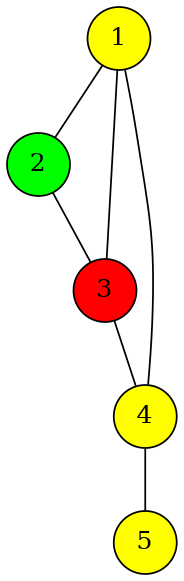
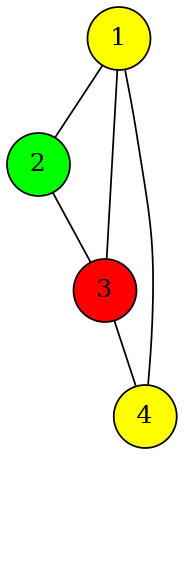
  graph {
    node [fillcolor=yellow shape=circle style=filled]
    n1 [label=1]
    n2 [fillcolor=green label=2]
    n3 [fillcolor=red label=3]
    n4 [label=4]
-   n5 [label=5]
    n1 -- n2
    n1 -- n3
    n1 -- n4
    n2 -- n3
    n3 -- n4
-   n4 -- n5
  }
